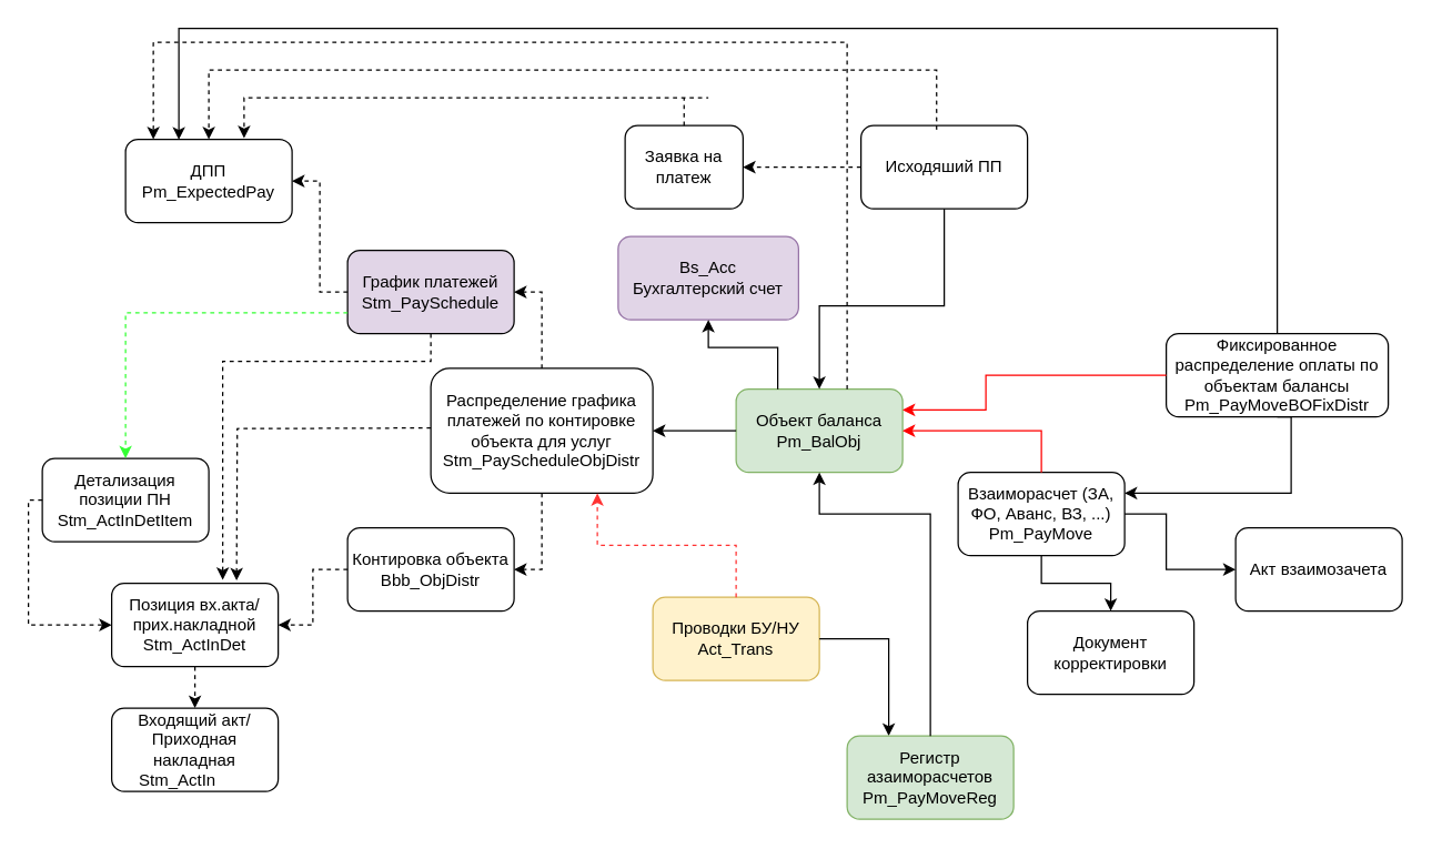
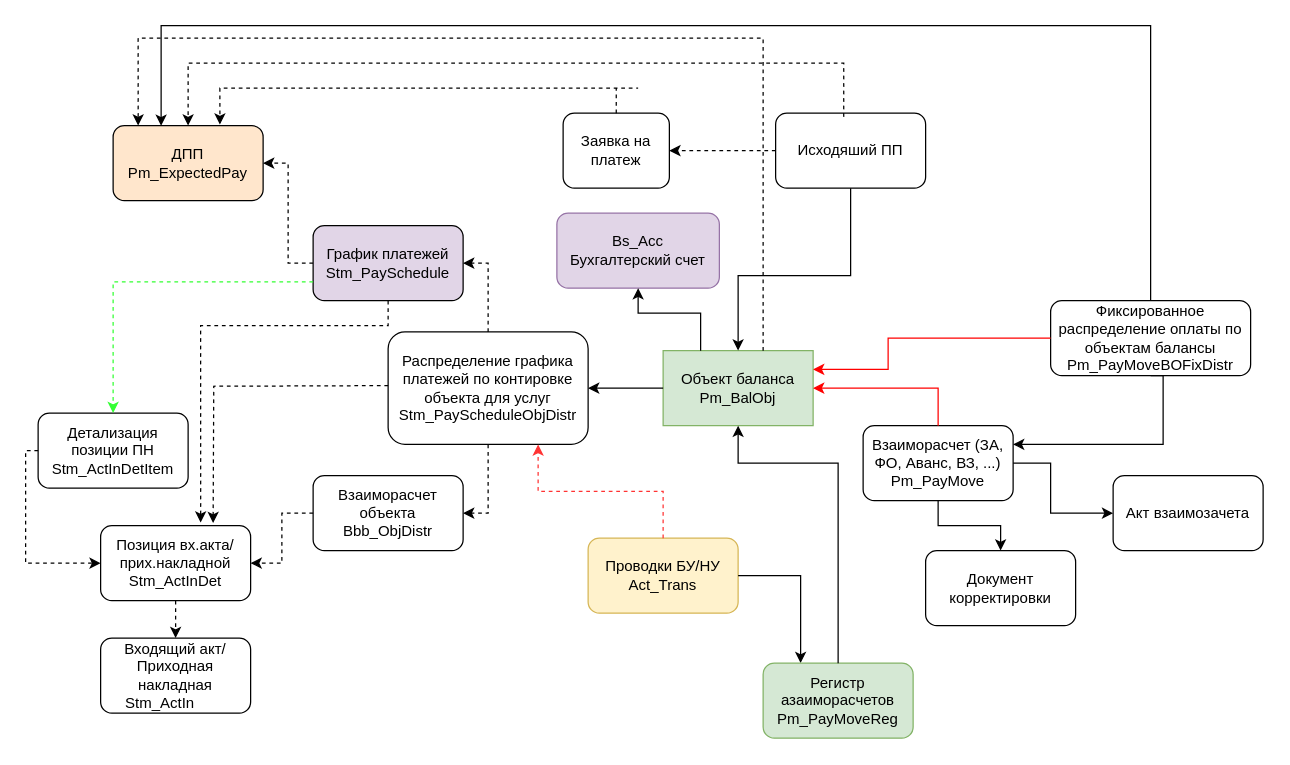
  <mxCell id="0" />
  <mxCell id="1" parent="0" />
- <mxCell id="2" value="ДПП&lt;div&gt;Pm_ExpectedPay&lt;/div&gt;" style="rounded=1;whiteSpace=wrap;html=1;" parent="1" vertex="1"><mxGeometry x="90" y="100" width="120" height="60" as="geometry" /></mxCell>
+ <mxCell id="2" value="ДПП&lt;div&gt;Pm_ExpectedPay&lt;/div&gt;" style="rounded=1;whiteSpace=wrap;html=1;fillColor=#ffe6cc;" parent="1" vertex="1"><mxGeometry x="90" y="100" width="120" height="60" as="geometry" /></mxCell>
  <mxCell id="3" style="edgeStyle=orthogonalEdgeStyle;rounded=0;orthogonalLoop=1;jettySize=auto;html=1;entryX=1;entryY=0.5;entryDx=0;entryDy=0;dashed=1;" parent="1" source="4" target="2" edge="1"><mxGeometry relative="1" as="geometry" /></mxCell>
  <mxCell id="4" value="График платежей&lt;div&gt;Stm_PaySchedule&lt;/div&gt;" style="rounded=1;whiteSpace=wrap;html=1;fillColor=#e1d5e7;" parent="1" vertex="1"><mxGeometry x="250" y="180" width="120" height="60" as="geometry" /></mxCell>
  <mxCell id="5" style="edgeStyle=orthogonalEdgeStyle;rounded=0;orthogonalLoop=1;jettySize=auto;html=1;entryX=1;entryY=0.5;entryDx=0;entryDy=0;dashed=1;" parent="1" source="7" target="4" edge="1"><mxGeometry relative="1" as="geometry" /></mxCell>
  <mxCell id="6" style="edgeStyle=orthogonalEdgeStyle;rounded=0;orthogonalLoop=1;jettySize=auto;html=1;entryX=1;entryY=0.5;entryDx=0;entryDy=0;dashed=1;" parent="1" source="7" target="8" edge="1"><mxGeometry relative="1" as="geometry" /></mxCell>
  <mxCell id="7" value="Распределение графика платежей по контировке объекта для услуг&lt;div&gt;Stm_PayScheduleObjDistr&lt;/div&gt;" style="rounded=1;whiteSpace=wrap;html=1;" parent="1" vertex="1"><mxGeometry x="310" y="265" width="160" height="90" as="geometry" /></mxCell>
- <mxCell id="8" value="Контировка объекта&lt;div&gt;Bbb_ObjDistr&lt;/div&gt;" style="rounded=1;whiteSpace=wrap;html=1;" parent="1" vertex="1"><mxGeometry x="250" y="380" width="120" height="60" as="geometry" /></mxCell>
- <mxCell id="9" value="Объект баланса&lt;div&gt;Pm_BalObj&lt;/div&gt;" style="rounded=1;whiteSpace=wrap;html=1;fillColor=#d5e8d4;strokeColor=#82b366;" parent="1" vertex="1"><mxGeometry x="530" y="280" width="120" height="60" as="geometry" /></mxCell>
+ <mxCell id="8" value="Взаиморасчет объекта&lt;div&gt;Bbb_ObjDistr&lt;/div&gt;" style="rounded=1;whiteSpace=wrap;html=1;" parent="1" vertex="1"><mxGeometry x="250" y="380" width="120" height="60" as="geometry" /></mxCell>
+ <mxCell id="9" value="Объект баланса&lt;div&gt;Pm_BalObj&lt;/div&gt;" style="whiteSpace=wrap;html=1;fillColor=#d5e8d4;strokeColor=#82b366;rounded=0;" parent="1" vertex="1"><mxGeometry x="530" y="280" width="120" height="60" as="geometry" /></mxCell>
  <mxCell id="10" value="Позиция вх.акта/прих.накладной&lt;div&gt;Stm_ActInDet&lt;/div&gt;" style="rounded=1;whiteSpace=wrap;html=1;" parent="1" vertex="1"><mxGeometry x="80" y="420" width="120" height="60" as="geometry" /></mxCell>
  <mxCell id="11" value="Входящий акт/ Приходная накладная&lt;div&gt;Stm_ActIn&lt;span style=&quot;white-space: pre;&quot;&gt;&#09;&lt;/span&gt;&lt;/div&gt;" style="rounded=1;whiteSpace=wrap;html=1;" parent="1" vertex="1"><mxGeometry x="80" y="510" width="120" height="60" as="geometry" /></mxCell>
  <mxCell id="12" style="edgeStyle=orthogonalEdgeStyle;rounded=0;orthogonalLoop=1;jettySize=auto;html=1;dashed=1;exitX=0;exitY=0.5;exitDx=0;exitDy=0;entryX=1;entryY=0.5;entryDx=0;entryDy=0;" parent="1" source="8" target="10" edge="1"><mxGeometry relative="1" as="geometry"><mxPoint x="450" y="450" as="sourcePoint" /><mxPoint x="210" y="451" as="targetPoint" /></mxGeometry></mxCell>
  <mxCell id="13" style="edgeStyle=orthogonalEdgeStyle;rounded=0;orthogonalLoop=1;jettySize=auto;html=1;dashed=1;exitX=0.5;exitY=1;exitDx=0;exitDy=0;" parent="1" source="10" edge="1"><mxGeometry relative="1" as="geometry"><mxPoint x="320" y="520" as="sourcePoint" /><mxPoint x="140" y="510" as="targetPoint" /></mxGeometry></mxCell>
  <mxCell id="14" value="Взаиморасчет (ЗА, ФО, Аванс, ВЗ, ...)&lt;br&gt;&lt;div&gt;Pm_PayMove&lt;/div&gt;" style="rounded=1;whiteSpace=wrap;html=1;" parent="1" vertex="1"><mxGeometry x="690" y="340" width="120" height="60" as="geometry" /></mxCell>
  <mxCell id="15" style="edgeStyle=orthogonalEdgeStyle;rounded=0;orthogonalLoop=1;jettySize=auto;html=1;entryX=1;entryY=0.5;entryDx=0;entryDy=0;exitX=0;exitY=0.5;exitDx=0;exitDy=0;" parent="1" source="9" target="7" edge="1"><mxGeometry relative="1" as="geometry"><mxPoint x="710" y="110" as="sourcePoint" /><mxPoint x="360" y="-110" as="targetPoint" /><Array as="points"><mxPoint x="530" y="310" /><mxPoint x="530" y="310" /></Array></mxGeometry></mxCell>
  <mxCell id="16" value="Проводки БУ/НУ&lt;br&gt;&lt;div&gt;Асt_Trans&lt;/div&gt;" style="rounded=1;whiteSpace=wrap;html=1;fillColor=#fff2cc;strokeColor=#d6b656;" parent="1" vertex="1"><mxGeometry x="470" y="430" width="120" height="60" as="geometry" /></mxCell>
  <mxCell id="17" style="edgeStyle=orthogonalEdgeStyle;rounded=0;orthogonalLoop=1;jettySize=auto;html=1;entryX=0.75;entryY=1;entryDx=0;entryDy=0;dashed=1;exitX=0.5;exitY=0;exitDx=0;exitDy=0;strokeColor=#FF3333;" parent="1" source="16" target="7" edge="1"><mxGeometry relative="1" as="geometry"><mxPoint x="450" y="450" as="sourcePoint" /><mxPoint x="490" y="475" as="targetPoint" /></mxGeometry></mxCell>
  <mxCell id="18" style="edgeStyle=orthogonalEdgeStyle;rounded=0;orthogonalLoop=1;jettySize=auto;html=1;exitX=1;exitY=0.5;exitDx=0;exitDy=0;entryX=0.25;entryY=0;entryDx=0;entryDy=0;" parent="1" source="16" target="36" edge="1"><mxGeometry relative="1" as="geometry"><mxPoint x="590" y="575" as="sourcePoint" /><mxPoint x="570" y="470" as="targetPoint" /></mxGeometry></mxCell>
  <mxCell id="19" style="edgeStyle=orthogonalEdgeStyle;rounded=0;orthogonalLoop=1;jettySize=auto;html=1;entryX=1;entryY=0.5;entryDx=0;entryDy=0;exitX=0.5;exitY=0;exitDx=0;exitDy=0;strokeColor=#FF0000;" parent="1" source="14" target="9" edge="1"><mxGeometry relative="1" as="geometry"><mxPoint x="790" y="250" as="sourcePoint" /><mxPoint x="730" y="250" as="targetPoint" /><Array as="points"><mxPoint x="750" y="310" /></Array></mxGeometry></mxCell>
  <mxCell id="20" value="Заявка на платеж" style="rounded=1;whiteSpace=wrap;html=1;" parent="1" vertex="1"><mxGeometry x="450" y="90" width="85" height="60" as="geometry" /></mxCell>
  <mxCell id="21" value="Исходяший ПП" style="rounded=1;whiteSpace=wrap;html=1;" parent="1" vertex="1"><mxGeometry x="620" y="90" width="120" height="60" as="geometry" /></mxCell>
  <mxCell id="22" style="edgeStyle=orthogonalEdgeStyle;rounded=0;orthogonalLoop=1;jettySize=auto;html=1;entryX=0.5;entryY=0;entryDx=0;entryDy=0;exitX=0.5;exitY=1;exitDx=0;exitDy=0;" parent="1" source="21" target="9" edge="1"><mxGeometry relative="1" as="geometry"><mxPoint x="680" y="160" as="sourcePoint" /><mxPoint x="690" y="220" as="targetPoint" /><Array as="points"><mxPoint x="680" y="220" /><mxPoint x="590" y="220" /></Array></mxGeometry></mxCell>
  <mxCell id="23" style="edgeStyle=orthogonalEdgeStyle;rounded=0;orthogonalLoop=1;jettySize=auto;html=1;entryX=0.712;entryY=-0.014;entryDx=0;entryDy=0;dashed=1;entryPerimeter=0;exitX=0.5;exitY=0;exitDx=0;exitDy=0;" parent="1" source="20" target="2" edge="1"><mxGeometry relative="1" as="geometry"><mxPoint x="460" y="175" as="sourcePoint" /><mxPoint x="440" y="120" as="targetPoint" /><Array as="points"><mxPoint x="510" y="70" /><mxPoint x="175" y="70" /><mxPoint x="175" y="99" /></Array></mxGeometry></mxCell>
  <mxCell id="24" style="edgeStyle=orthogonalEdgeStyle;rounded=0;orthogonalLoop=1;jettySize=auto;html=1;dashed=1;exitX=0.454;exitY=0.05;exitDx=0;exitDy=0;exitPerimeter=0;entryX=0.5;entryY=0;entryDx=0;entryDy=0;" parent="1" source="21" target="2" edge="1"><mxGeometry relative="1" as="geometry"><mxPoint x="1019" y="100" as="sourcePoint" /><mxPoint x="140" y="90" as="targetPoint" /><Array as="points"><mxPoint x="675" y="50" /><mxPoint x="150" y="50" /></Array></mxGeometry></mxCell>
  <mxCell id="25" style="edgeStyle=orthogonalEdgeStyle;rounded=0;orthogonalLoop=1;jettySize=auto;html=1;entryX=1;entryY=0.5;entryDx=0;entryDy=0;dashed=1;exitX=0;exitY=0.5;exitDx=0;exitDy=0;" parent="1" source="21" target="20" edge="1"><mxGeometry relative="1" as="geometry"><mxPoint x="530" y="225" as="sourcePoint" /><mxPoint x="510" y="170" as="targetPoint" /></mxGeometry></mxCell>
  <mxCell id="26" value="Документ корректировки" style="rounded=1;whiteSpace=wrap;html=1;" parent="1" vertex="1"><mxGeometry x="740" y="440" width="120" height="60" as="geometry" /></mxCell>
  <mxCell id="27" style="edgeStyle=orthogonalEdgeStyle;rounded=0;orthogonalLoop=1;jettySize=auto;html=1;entryX=0.5;entryY=0;entryDx=0;entryDy=0;" parent="1" source="14" target="26" edge="1"><mxGeometry relative="1" as="geometry"><mxPoint x="960" y="400" as="sourcePoint" /><mxPoint x="860" y="370" as="targetPoint" /><Array as="points"><mxPoint x="750" y="420" /><mxPoint x="800" y="420" /></Array></mxGeometry></mxCell>
  <mxCell id="28" value="Акт взаимозачета" style="rounded=1;whiteSpace=wrap;html=1;" parent="1" vertex="1"><mxGeometry x="890" y="380" width="120" height="60" as="geometry" /></mxCell>
  <mxCell id="29" style="edgeStyle=orthogonalEdgeStyle;rounded=0;orthogonalLoop=1;jettySize=auto;html=1;entryX=0;entryY=0.5;entryDx=0;entryDy=0;exitX=1;exitY=0.5;exitDx=0;exitDy=0;" parent="1" source="14" target="28" edge="1"><mxGeometry relative="1" as="geometry"><mxPoint x="950" y="340" as="sourcePoint" /><mxPoint x="1000" y="380" as="targetPoint" /><Array as="points"><mxPoint x="840" y="370" /><mxPoint x="840" y="410" /></Array></mxGeometry></mxCell>
  <mxCell id="30" value="Детализация позиции ПН&lt;div&gt;Stm_ActInDetItem&lt;/div&gt;" style="rounded=1;whiteSpace=wrap;html=1;" parent="1" vertex="1"><mxGeometry x="30" y="330" width="120" height="60" as="geometry" /></mxCell>
  <mxCell id="31" style="edgeStyle=orthogonalEdgeStyle;rounded=0;orthogonalLoop=1;jettySize=auto;html=1;dashed=1;exitX=0;exitY=0.5;exitDx=0;exitDy=0;entryX=0;entryY=0.5;entryDx=0;entryDy=0;" parent="1" source="30" target="10" edge="1"><mxGeometry relative="1" as="geometry"><mxPoint x="320" y="490" as="sourcePoint" /><mxPoint x="210" y="460" as="targetPoint" /><Array as="points"><mxPoint x="20" y="360" /><mxPoint x="20" y="450" /></Array></mxGeometry></mxCell>
  <mxCell id="32" style="edgeStyle=orthogonalEdgeStyle;rounded=0;orthogonalLoop=1;jettySize=auto;html=1;dashed=1;exitX=0.5;exitY=1;exitDx=0;exitDy=0;entryX=0.667;entryY=-0.04;entryDx=0;entryDy=0;entryPerimeter=0;" parent="1" source="4" target="10" edge="1"><mxGeometry relative="1" as="geometry"><mxPoint x="230" y="380" as="sourcePoint" /><mxPoint x="190" y="300" as="targetPoint" /><Array as="points"><mxPoint x="310" y="260" /><mxPoint x="160" y="260" /></Array></mxGeometry></mxCell>
  <mxCell id="33" value="Фиксированное распределение оплаты по объектам балансы&lt;br&gt;&lt;div&gt;Pm_PayMoveBOFixDistr&lt;/div&gt;" style="rounded=1;whiteSpace=wrap;html=1;" parent="1" vertex="1"><mxGeometry x="840" y="240" width="160" height="60" as="geometry" /></mxCell>
  <mxCell id="34" style="edgeStyle=orthogonalEdgeStyle;rounded=0;orthogonalLoop=1;jettySize=auto;html=1;entryX=1;entryY=0.25;entryDx=0;entryDy=0;exitX=0.5;exitY=1;exitDx=0;exitDy=0;" parent="1" source="33" target="14" edge="1"><mxGeometry relative="1" as="geometry"><mxPoint x="960" y="200" as="sourcePoint" /><mxPoint x="1010" y="240" as="targetPoint" /><Array as="points"><mxPoint x="930" y="355" /></Array></mxGeometry></mxCell>
  <mxCell id="35" style="edgeStyle=orthogonalEdgeStyle;rounded=0;orthogonalLoop=1;jettySize=auto;html=1;entryX=1;entryY=0.25;entryDx=0;entryDy=0;exitX=0;exitY=0.5;exitDx=0;exitDy=0;strokeColor=#FF0000;" parent="1" source="33" target="9" edge="1"><mxGeometry relative="1" as="geometry"><mxPoint x="830" y="290" as="sourcePoint" /><mxPoint x="730" y="260" as="targetPoint" /><Array as="points"><mxPoint x="710" y="270" /><mxPoint x="710" y="295" /></Array></mxGeometry></mxCell>
  <mxCell id="36" value="Регистр азаиморасчетов&lt;div&gt;Pm_PayMoveReg&lt;/div&gt;" style="rounded=1;whiteSpace=wrap;html=1;fillColor=#d5e8d4;strokeColor=#82b366;" parent="1" vertex="1"><mxGeometry x="610" y="530" width="120" height="60" as="geometry" /></mxCell>
  <mxCell id="37" style="edgeStyle=orthogonalEdgeStyle;rounded=0;orthogonalLoop=1;jettySize=auto;html=1;exitX=0.5;exitY=0;exitDx=0;exitDy=0;entryX=0.32;entryY=0.003;entryDx=0;entryDy=0;entryPerimeter=0;" parent="1" source="33" target="2" edge="1"><mxGeometry relative="1" as="geometry"><mxPoint x="1387" y="339" as="sourcePoint" /><mxPoint x="140" y="60" as="targetPoint" /><Array as="points"><mxPoint x="920" y="20" /><mxPoint x="128" y="20" /></Array></mxGeometry></mxCell>
  <mxCell id="38" value="&lt;div&gt;Bs_Acc&lt;/div&gt;&lt;div&gt;Бухгалтерский счет&lt;/div&gt;" style="rounded=1;whiteSpace=wrap;html=1;fillColor=#e1d5e7;strokeColor=#9673a6;" parent="1" vertex="1"><mxGeometry x="445" y="170" width="130" height="60" as="geometry" /></mxCell>
  <mxCell id="39" style="edgeStyle=orthogonalEdgeStyle;rounded=0;orthogonalLoop=1;jettySize=auto;html=1;entryX=0.5;entryY=1;entryDx=0;entryDy=0;exitX=0.25;exitY=0;exitDx=0;exitDy=0;" parent="1" source="9" target="38" edge="1"><mxGeometry relative="1" as="geometry"><mxPoint x="650" y="410" as="sourcePoint" /><mxPoint x="700" y="450" as="targetPoint" /><Array as="points"><mxPoint x="560" y="250" /><mxPoint x="510" y="250" /></Array></mxGeometry></mxCell>
  <mxCell id="40" style="edgeStyle=orthogonalEdgeStyle;rounded=0;orthogonalLoop=1;jettySize=auto;html=1;dashed=1;exitX=0;exitY=0.75;exitDx=0;exitDy=0;entryX=0.5;entryY=0;entryDx=0;entryDy=0;strokeColor=#33FF33;" parent="1" source="4" target="30" edge="1"><mxGeometry relative="1" as="geometry"><mxPoint x="390" y="280" as="sourcePoint" /><mxPoint x="220" y="460" as="targetPoint" /><Array as="points"><mxPoint x="90" y="225" /></Array></mxGeometry></mxCell>
  <mxCell id="41" style="edgeStyle=orthogonalEdgeStyle;rounded=0;orthogonalLoop=1;jettySize=auto;html=1;entryX=0.75;entryY=0;entryDx=0;entryDy=0;dashed=1;exitX=0;exitY=0.5;exitDx=0;exitDy=0;" parent="1" edge="1"><mxGeometry relative="1" as="geometry"><mxPoint x="310" y="308" as="sourcePoint" /><mxPoint x="170" y="418" as="targetPoint" /></mxGeometry></mxCell>
  <mxCell id="42" style="edgeStyle=orthogonalEdgeStyle;rounded=0;orthogonalLoop=1;jettySize=auto;html=1;entryX=0.5;entryY=1;entryDx=0;entryDy=0;exitX=0.5;exitY=0;exitDx=0;exitDy=0;" parent="1" source="36" target="9" edge="1"><mxGeometry relative="1" as="geometry"><mxPoint x="700" y="470" as="sourcePoint" /><mxPoint x="640" y="470" as="targetPoint" /><Array as="points"><mxPoint x="670" y="370" /><mxPoint x="590" y="370" /></Array></mxGeometry></mxCell>
  <mxCell id="43" style="edgeStyle=orthogonalEdgeStyle;rounded=0;orthogonalLoop=1;jettySize=auto;html=1;entryX=0.167;entryY=0;entryDx=0;entryDy=0;entryPerimeter=0;dashed=1;" edge="1" parent="1" source="9" target="2"><mxGeometry relative="1" as="geometry"><Array as="points"><mxPoint x="610" y="30" /><mxPoint x="110" y="30" /></Array></mxGeometry></mxCell>
